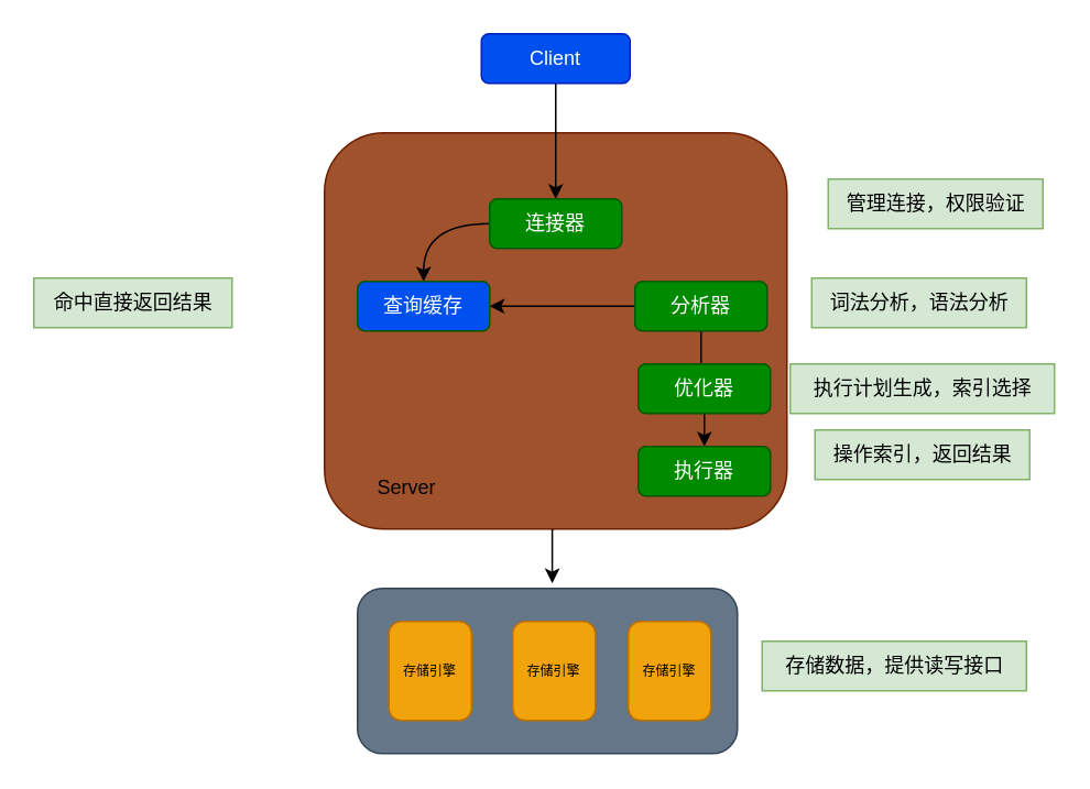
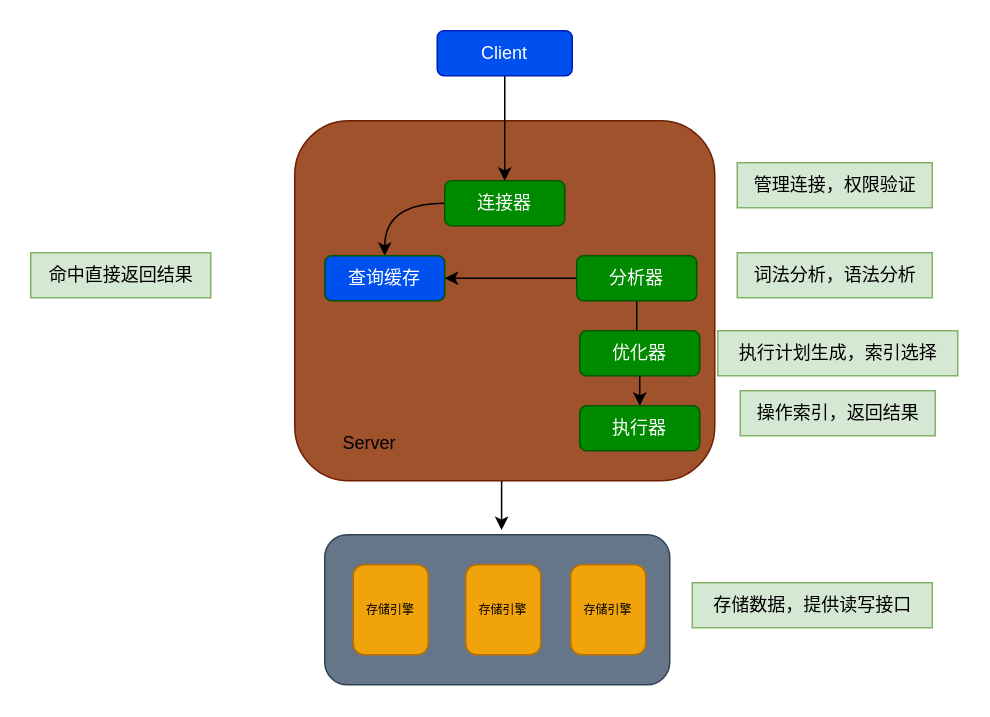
  <mxCell id="0" />
  <mxCell id="1" parent="0" />
  <mxCell id="2" style="edgeStyle=orthogonalEdgeStyle;rounded=0;orthogonalLoop=1;jettySize=auto;html=1;entryX=0.517;entryY=-0.031;entryDx=0;entryDy=0;entryPerimeter=0;" edge="1" parent="1"><mxGeometry relative="1" as="geometry"><mxPoint x="333.91" y="352.9" as="targetPoint" /><mxPoint x="335" y="320" as="sourcePoint" /></mxGeometry></mxCell>
  <mxCell id="3" value="" style="rounded=1;whiteSpace=wrap;html=1;glass=0;shadow=0;align=left;fillColor=#a0522d;fontColor=#ffffff;strokeColor=#6D1F00;" parent="1" vertex="1"><mxGeometry x="196" y="80" width="280" height="240" as="geometry" /></mxCell>
  <mxCell id="4" value="" style="edgeStyle=orthogonalEdgeStyle;rounded=0;orthogonalLoop=1;jettySize=auto;html=1;" edge="1" parent="1" source="5" target="7"><mxGeometry relative="1" as="geometry" /></mxCell>
  <mxCell id="5" value="Client" style="rounded=1;whiteSpace=wrap;html=1;fillColor=#0050ef;strokeColor=#001DBC;fontColor=#ffffff;" vertex="1" parent="1"><mxGeometry x="291" y="20" width="90" height="30" as="geometry" /></mxCell>
  <mxCell id="6" style="edgeStyle=orthogonalEdgeStyle;rounded=0;orthogonalLoop=1;jettySize=auto;html=1;exitX=0;exitY=0.5;exitDx=0;exitDy=0;curved=1;" edge="1" parent="1" source="7" target="8"><mxGeometry relative="1" as="geometry" /></mxCell>
  <mxCell id="7" value="连接器" style="rounded=1;whiteSpace=wrap;html=1;fillColor=#008a00;fontColor=#ffffff;strokeColor=#005700;" vertex="1" parent="1"><mxGeometry x="296" y="120" width="80" height="30" as="geometry" /></mxCell>
  <mxCell id="8" value="查询缓存" style="rounded=1;whiteSpace=wrap;html=1;fillColor=#0050ef;fontColor=#ffffff;strokeColor=#005700;" vertex="1" parent="1"><mxGeometry x="216" y="170" width="80" height="30" as="geometry" /></mxCell>
  <mxCell id="9" value="" style="edgeStyle=orthogonalEdgeStyle;rounded=0;orthogonalLoop=1;jettySize=auto;html=1;" edge="1" parent="1" source="11" target="13"><mxGeometry relative="1" as="geometry" /></mxCell>
  <mxCell id="10" value="" style="edgeStyle=orthogonalEdgeStyle;rounded=0;orthogonalLoop=1;jettySize=auto;html=1;" edge="1" parent="1" source="11" target="8"><mxGeometry relative="1" as="geometry" /></mxCell>
  <mxCell id="11" value="分析器" style="rounded=1;whiteSpace=wrap;html=1;fillColor=#008a00;fontColor=#ffffff;strokeColor=#005700;" vertex="1" parent="1"><mxGeometry x="384" y="170" width="80" height="30" as="geometry" /></mxCell>
  <mxCell id="12" value="优化器" style="rounded=1;whiteSpace=wrap;html=1;fillColor=#008a00;fontColor=#ffffff;strokeColor=#005700;" vertex="1" parent="1"><mxGeometry x="386" y="220" width="80" height="30" as="geometry" /></mxCell>
  <mxCell id="13" value="执行器" style="rounded=1;whiteSpace=wrap;html=1;fillColor=#008a00;fontColor=#ffffff;strokeColor=#005700;" vertex="1" parent="1"><mxGeometry x="386" y="270" width="80" height="30" as="geometry" /></mxCell>
  <mxCell id="14" value="Server" style="text;html=1;strokeColor=none;fillColor=none;align=center;verticalAlign=middle;whiteSpace=wrap;rounded=0;" vertex="1" parent="1"><mxGeometry x="216" y="280" width="60" height="30" as="geometry" /></mxCell>
  <mxCell id="15" value="" style="rounded=1;whiteSpace=wrap;html=1;fillColor=#647687;fontColor=#ffffff;strokeColor=#314354;" vertex="1" parent="1"><mxGeometry x="216" y="356" width="230" height="100" as="geometry" /></mxCell>
  <mxCell id="16" value="&lt;font style=&quot;font-size: 8px;&quot;&gt;存储引擎&lt;/font&gt;" style="rounded=1;whiteSpace=wrap;html=1;fontSize=8;fillColor=#f0a30a;fontColor=#000000;strokeColor=#BD7000;" vertex="1" parent="1"><mxGeometry x="235" y="376" width="50" height="60" as="geometry" /></mxCell>
  <mxCell id="17" value="&lt;font style=&quot;font-size: 8px;&quot;&gt;存储引擎&lt;/font&gt;" style="rounded=1;whiteSpace=wrap;html=1;fontSize=8;fillColor=#f0a30a;fontColor=#000000;strokeColor=#BD7000;" vertex="1" parent="1"><mxGeometry x="310" y="376" width="50" height="60" as="geometry" /></mxCell>
  <mxCell id="18" value="&lt;font style=&quot;font-size: 8px;&quot;&gt;存储引擎&lt;/font&gt;" style="rounded=1;whiteSpace=wrap;html=1;fontSize=8;fillColor=#f0a30a;fontColor=#000000;strokeColor=#BD7000;" vertex="1" parent="1"><mxGeometry x="380" y="376" width="50" height="60" as="geometry" /></mxCell>
  <mxCell id="19" value="命中直接返回结果" style="text;html=1;align=center;verticalAlign=middle;resizable=0;points=[];autosize=1;strokeColor=#82b366;fillColor=#d5e8d4;" vertex="1" parent="1"><mxGeometry x="20" y="168" width="120" height="30" as="geometry" /></mxCell>
- <mxCell id="20" value="管理连接，权限验证" style="text;html=1;align=center;verticalAlign=middle;resizable=0;points=[];autosize=1;strokeColor=#82b366;fillColor=#d5e8d4;" vertex="1" parent="1"><mxGeometry x="501" y="108" width="130" height="30" as="geometry" /></mxCell>
+ <mxCell id="20" value="管理连接，权限验证" style="text;html=1;align=center;verticalAlign=middle;resizable=0;points=[];autosize=1;strokeColor=#82b366;fillColor=#d5e8d4;" vertex="1" parent="1"><mxGeometry x="491" y="108" width="130" height="30" as="geometry" /></mxCell>
  <mxCell id="21" value="词法分析，语法分析" style="text;html=1;align=center;verticalAlign=middle;resizable=0;points=[];autosize=1;strokeColor=#82b366;fillColor=#d5e8d4;" vertex="1" parent="1"><mxGeometry x="491" y="168" width="130" height="30" as="geometry" /></mxCell>
  <mxCell id="22" value="执行计划生成，索引选择" style="text;html=1;align=center;verticalAlign=middle;resizable=0;points=[];autosize=1;strokeColor=#82b366;fillColor=#d5e8d4;" vertex="1" parent="1"><mxGeometry x="478" y="220" width="160" height="30" as="geometry" /></mxCell>
  <mxCell id="23" value="操作索引，返回结果" style="text;html=1;align=center;verticalAlign=middle;resizable=0;points=[];autosize=1;strokeColor=#82b366;fillColor=#d5e8d4;" vertex="1" parent="1"><mxGeometry x="493" y="260" width="130" height="30" as="geometry" /></mxCell>
  <mxCell id="24" value="存储数据，提供读写接口" style="text;html=1;align=center;verticalAlign=middle;resizable=0;points=[];autosize=1;strokeColor=#82b366;fillColor=#d5e8d4;" vertex="1" parent="1"><mxGeometry x="461" y="388" width="160" height="30" as="geometry" /></mxCell>
